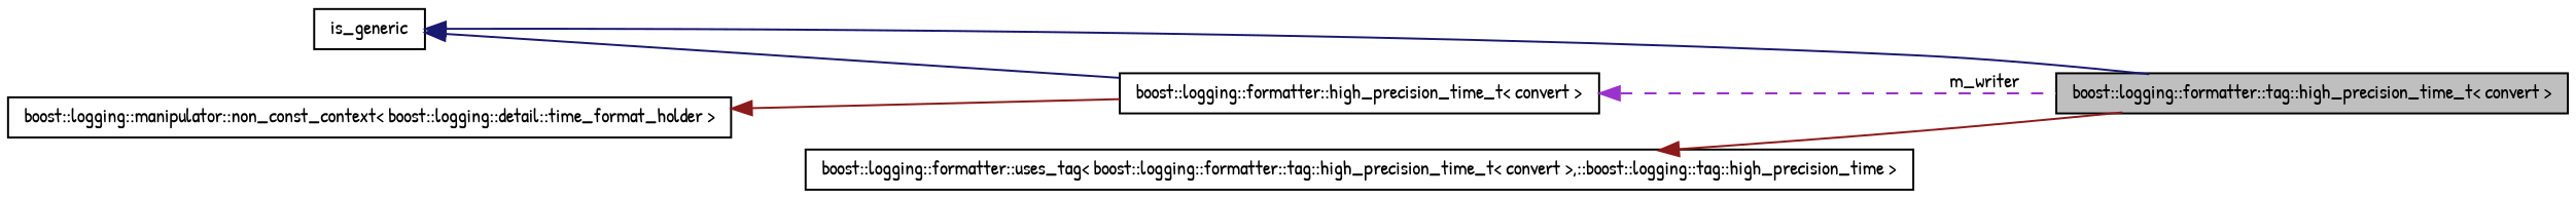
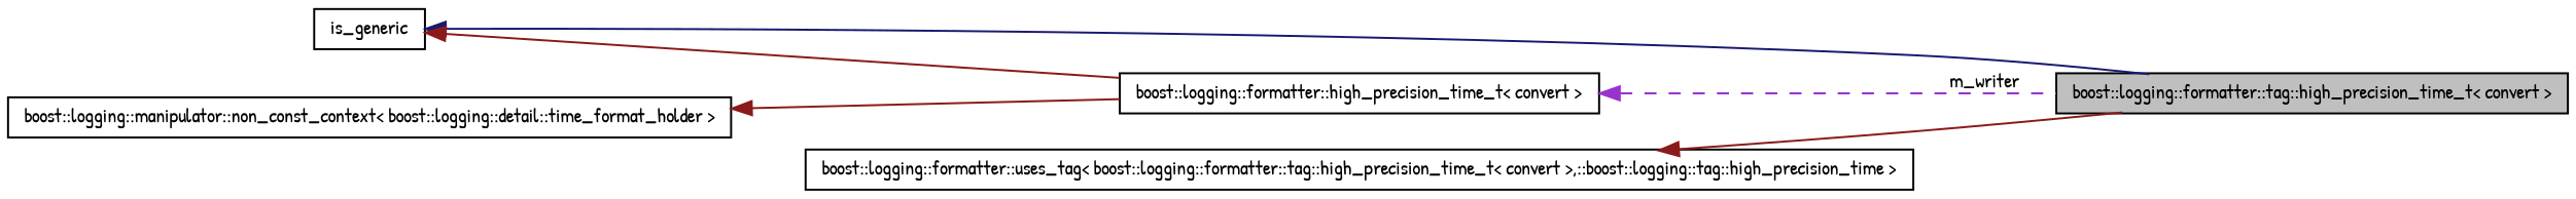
  digraph {
    rankdir=LR
    fontname="Patrick Hand"
    node [color=black fillcolor=white fontname="Patrick Hand" fontsize=10 shape=record style=filled]
    edge [color=midnightblue dir=back fontname="Patrick Hand" fontsize=10 labelfontname="FreeSans.ttf" labelfontsize=10 style=solid]
    n1 [fillcolor=grey75 fontcolor=black height=0.2 label="boost::logging::formatter::tag::high_precision_time_t\< convert \>" width=0.4]
    n2 [height=0.2 label=is_generic width=0.4]
    n3 [height=0.2 label="boost::logging::formatter::high_precision_time_t\< convert \>" width=0.4]
    n4 [height=0.2 label="boost::logging::formatter::uses_tag\< boost::logging::formatter::tag::high_precision_time_t\< convert \>,::boost::logging::tag::high_precision_time \>" width=0.4]
    n5 [height=0.2 label="boost::logging::manipulator::non_const_context\< boost::logging::detail::time_format_holder \>" width=0.4]
    n2 -> n1
-   n2 -> n3
+   n2 -> n3 [color=firebrick4]
    n3 -> n1 [color=darkorchid3 label=m_writer style=dashed]
    n4 -> n1 [color=firebrick4]
    n5 -> n3 [color=firebrick4]
  }
